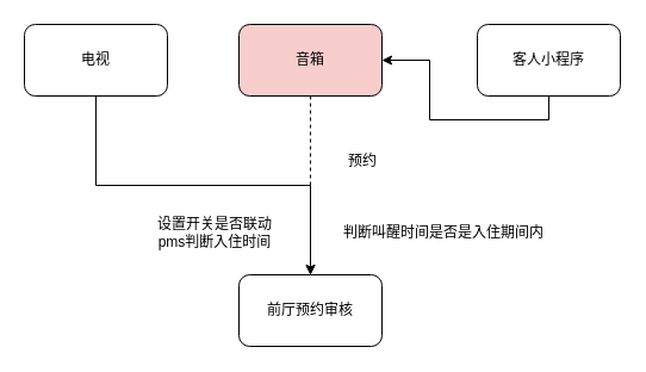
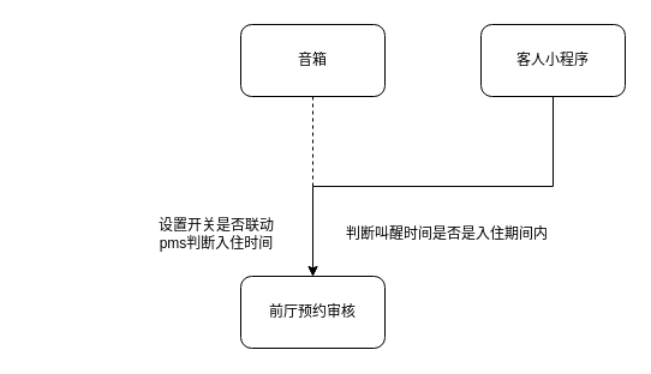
  <mxCell id="0" />
  <mxCell id="1" parent="0" />
- <mxCell id="2" style="edgeStyle=orthogonalEdgeStyle;rounded=0;orthogonalLoop=1;jettySize=auto;html=1;exitX=0.5;exitY=1;exitDx=0;exitDy=0;entryX=0.5;entryY=0;entryDx=0;entryDy=0;" edge="1" parent="1" source="3" target="8"><mxGeometry relative="1" as="geometry" /></mxCell>
- <mxCell id="3" value="电视" style="rounded=1;whiteSpace=wrap;html=1;" vertex="1" parent="1"><mxGeometry x="20" y="20" width="120" height="60" as="geometry" /></mxCell>
  <mxCell id="4" style="edgeStyle=orthogonalEdgeStyle;rounded=0;orthogonalLoop=1;jettySize=auto;html=1;exitX=0.5;exitY=1;exitDx=0;exitDy=0;entryX=0.5;entryY=0;entryDx=0;entryDy=0;dashed=1;" edge="1" parent="1" source="5" target="8"><mxGeometry relative="1" as="geometry" /></mxCell>
- <mxCell id="5" value="音箱" style="rounded=1;whiteSpace=wrap;html=1;fillColor=#f8cecc;" vertex="1" parent="1"><mxGeometry x="200" y="20" width="120" height="60" as="geometry" /></mxCell>
- <mxCell id="6" style="edgeStyle=orthogonalEdgeStyle;rounded=0;orthogonalLoop=1;jettySize=auto;html=1;exitX=0.5;exitY=1;exitDx=0;exitDy=0;" edge="1" parent="1" source="7" target="5"><mxGeometry relative="1" as="geometry" /></mxCell>
+ <mxCell id="5" value="音箱" style="rounded=1;whiteSpace=wrap;html=1;" vertex="1" parent="1"><mxGeometry x="200" y="20" width="120" height="60" as="geometry" /></mxCell>
+ <mxCell id="6" style="edgeStyle=orthogonalEdgeStyle;rounded=0;orthogonalLoop=1;jettySize=auto;html=1;exitX=0.5;exitY=1;exitDx=0;exitDy=0;entryX=0.5;entryY=0;entryDx=0;entryDy=0;" edge="1" parent="1" source="7" target="8"><mxGeometry relative="1" as="geometry" /></mxCell>
  <mxCell id="7" value="客人小程序" style="rounded=1;whiteSpace=wrap;html=1;" vertex="1" parent="1"><mxGeometry x="400" y="20" width="120" height="60" as="geometry" /></mxCell>
  <mxCell id="8" value="前厅预约审核" style="rounded=1;whiteSpace=wrap;html=1;" vertex="1" parent="1"><mxGeometry x="200" y="230" width="120" height="60" as="geometry" /></mxCell>
- <mxCell id="9" value="预约" style="text;html=1;align=center;verticalAlign=middle;whiteSpace=wrap;rounded=0;" vertex="1" parent="1"><mxGeometry x="274" y="120" width="60" height="30" as="geometry" /></mxCell>
  <mxCell id="10" value="判断叫醒时间是否是入住期间内" style="text;html=1;align=center;verticalAlign=middle;whiteSpace=wrap;rounded=0;" vertex="1" parent="1"><mxGeometry x="274" y="180" width="196" height="30" as="geometry" /></mxCell>
  <mxCell id="11" value="设置开关是否联动pms判断入住时间" style="text;html=1;align=center;verticalAlign=middle;whiteSpace=wrap;rounded=0;" vertex="1" parent="1"><mxGeometry x="130" y="175" width="100" height="40" as="geometry" /></mxCell>
